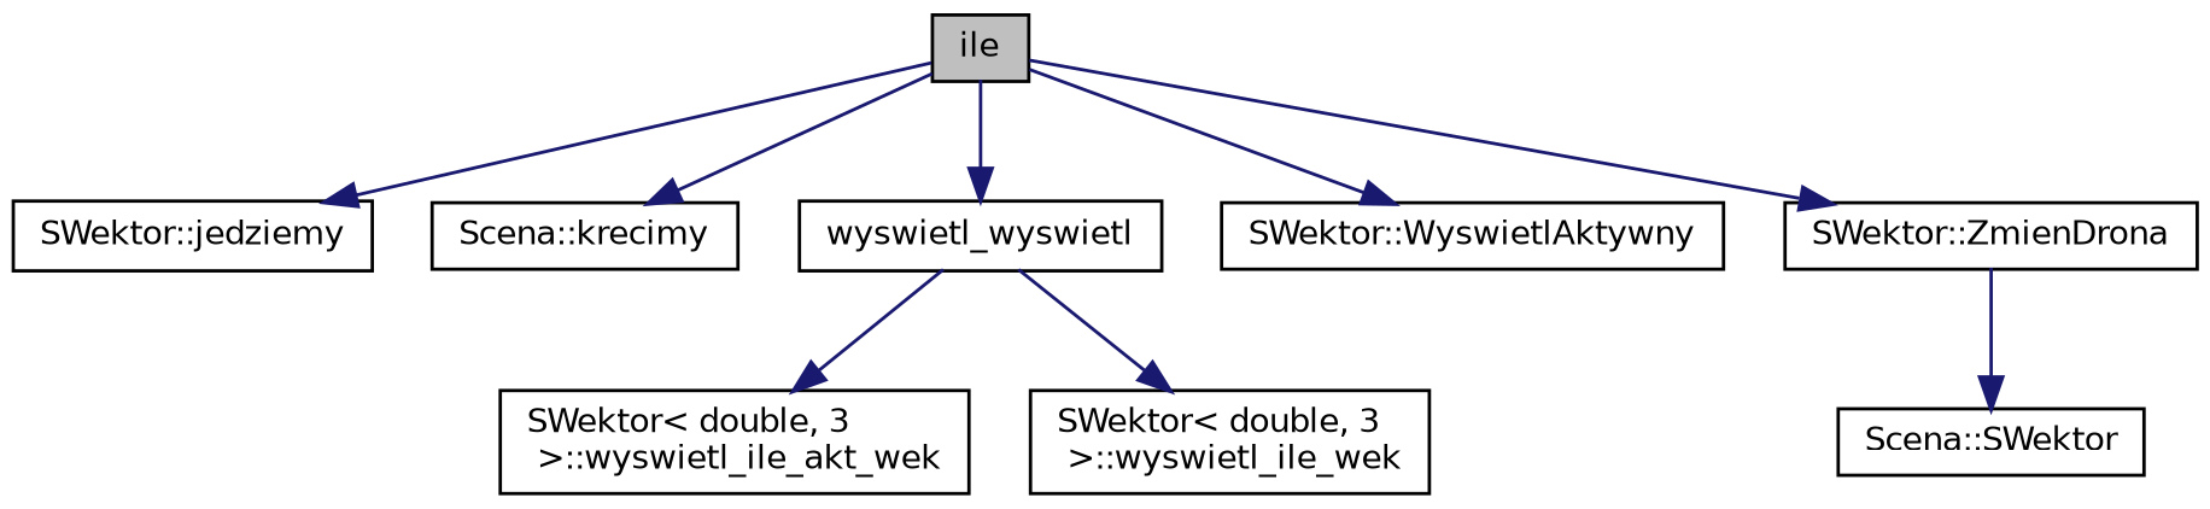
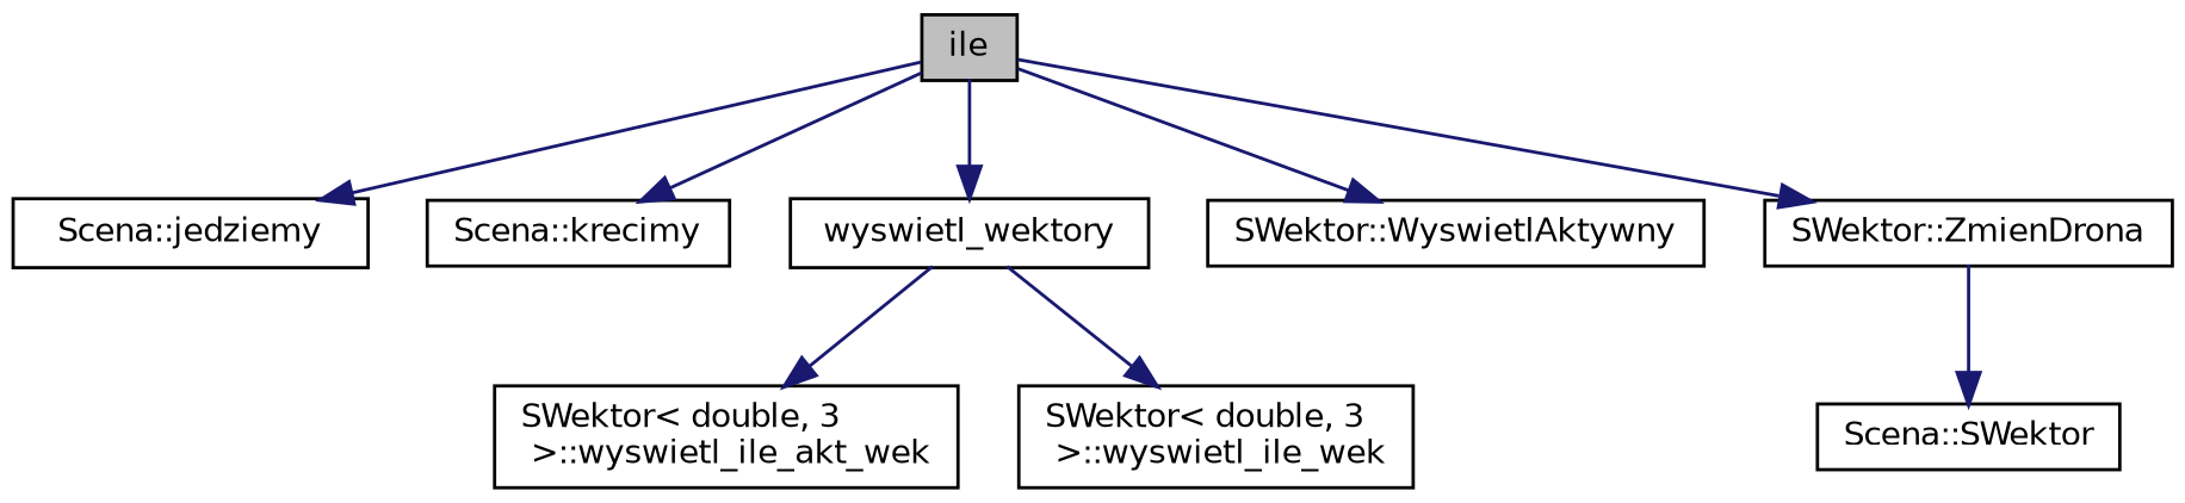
  digraph {
    fontname="DejaVu Sans"
    rankdir=TB
    node [color=black fillcolor=white fontname="DejaVu Sans" fontsize=10 shape=record style=filled]
    edge [color=midnightblue fontname="DejaVu Sans" fontsize=10 labelfontname=FreeSans labelfontsize=10 style=solid]
    n1 [fillcolor=grey75 fontcolor=black height=0.2 label=ile width=0.4]
-   n2 [height=0.2 label="SWektor::jedziemy" width=0.4]
+   n2 [height=0.2 label="Scena::jedziemy" width=0.4]
    n3 [height=0.2 label="Scena::krecimy" width=0.4]
-   n4 [height=0.2 label=wyswietl_wyswietl width=0.4]
+   n4 [height=0.2 label=wyswietl_wektory width=0.4]
    n5 [height=0.2 label="SWektor::WyswietlAktywny" width=0.4]
    n6 [height=0.2 label="SWektor::ZmienDrona" width=0.4]
    n7 [height=0.2 label="SWektor\< double, 3\l \>::wyswietl_ile_akt_wek" width=0.4]
    n8 [height=0.2 label="SWektor\< double, 3\l \>::wyswietl_ile_wek" width=0.4]
    n9 [height=0.2 label="Scena::SWektor" width=0.4]
    n1 -> n2
    n1 -> n3
    n1 -> n4
    n1 -> n5
    n1 -> n6
    n4 -> n7
    n4 -> n8
    n6 -> n9
  }
